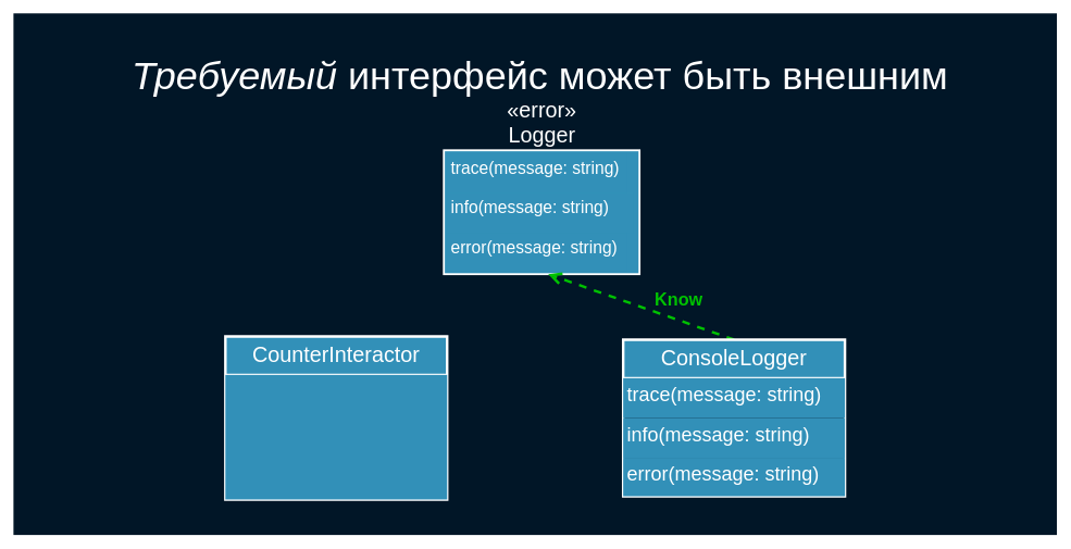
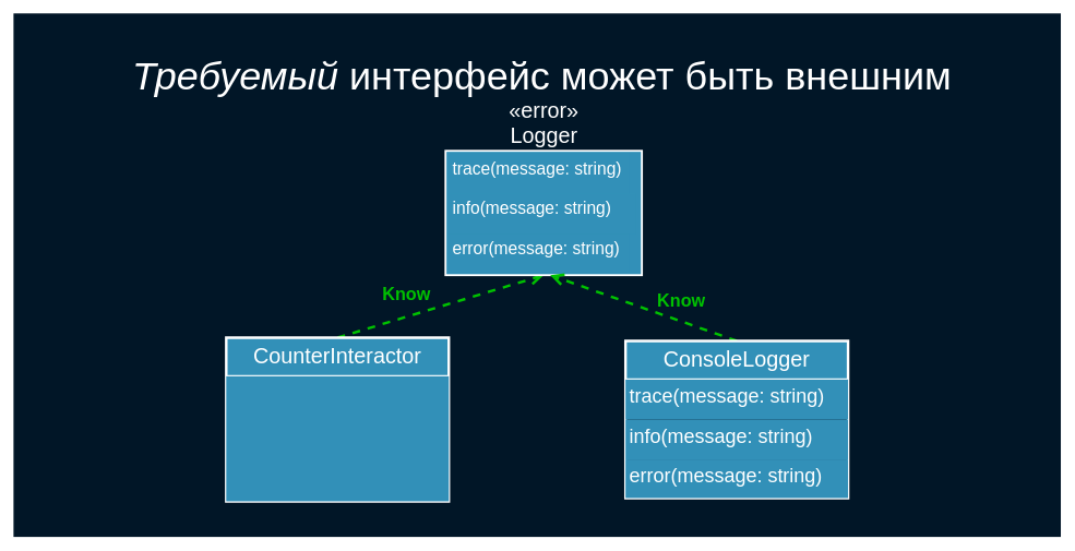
  <mxCell id="0" />
  <mxCell id="1" parent="0" />
  <mxCell id="2" value="" style="rounded=0;whiteSpace=wrap;html=1;fillColor=#011627;fontSize=30;fontColor=#FFFFFF;strokeColor=none;" parent="1" vertex="1"><mxGeometry x="20" y="20" width="1600" height="800" as="geometry" /></mxCell>
  <mxCell id="3" value="&lt;i&gt;Требуемый&lt;/i&gt; интерфейс может быть внешним" style="text;html=1;strokeColor=none;fillColor=none;align=center;verticalAlign=middle;whiteSpace=wrap;rounded=0;fontSize=60;fontColor=#FFFFFF;" parent="1" vertex="1"><mxGeometry x="145.24" y="80" width="1364.53" height="70" as="geometry" /></mxCell>
+ <mxCell id="4" value="Know" style="endArrow=open;endSize=12;dashed=1;html=1;labelBackgroundColor=none;strokeColor=#00C200;strokeWidth=4;fontSize=27;fontColor=#00C200;entryX=0.5;entryY=1;entryDx=0;entryDy=0;exitX=0.5;exitY=0;exitDx=0;exitDy=0;fontStyle=1" parent="1" source="10" target="5" edge="1"><mxGeometry x="-0.274" y="32" width="160" relative="1" as="geometry"><mxPoint x="695" y="650.53" as="sourcePoint" /><mxPoint x="819.81" y="510" as="targetPoint" /><mxPoint as="offset" /></mxGeometry></mxCell>
  <mxCell id="5" value="«error»&lt;br&gt;Logger" style="html=1;labelBackgroundColor=none;strokeColor=#FFFFFF;strokeWidth=3;fillColor=#3290B8;fontSize=33;fontColor=#FFFFFF;labelPosition=center;verticalLabelPosition=top;align=center;verticalAlign=bottom;" parent="1" vertex="1"><mxGeometry x="680" y="230" width="300" height="190" as="geometry" /></mxCell>
  <mxCell id="6" value="trace(message: string)" style="text;strokeColor=none;fillColor=#3290B8;align=left;verticalAlign=top;spacingLeft=4;spacingRight=4;overflow=hidden;rotatable=0;points=[[0,0.5],[1,0.5]];portConstraint=eastwest;fontColor=#FFFFFF;fontSize=26;labelBackgroundColor=none;" parent="1" vertex="1"><mxGeometry x="685" y="234.5" width="275" height="61" as="geometry" /></mxCell>
  <mxCell id="7" value="info(message: string)" style="text;strokeColor=none;fillColor=#3290B8;align=left;verticalAlign=top;spacingLeft=4;spacingRight=4;overflow=hidden;rotatable=0;points=[[0,0.5],[1,0.5]];portConstraint=eastwest;fontColor=#FFFFFF;fontSize=26;labelBackgroundColor=none;" parent="1" vertex="1"><mxGeometry x="685" y="295.5" width="285" height="61" as="geometry" /></mxCell>
  <mxCell id="8" value="error(message: string)" style="text;strokeColor=none;fillColor=#3290B8;align=left;verticalAlign=top;spacingLeft=4;spacingRight=4;overflow=hidden;rotatable=0;points=[[0,0.5],[1,0.5]];portConstraint=eastwest;fontColor=#FFFFFF;fontSize=26;labelBackgroundColor=none;" parent="1" vertex="1"><mxGeometry x="685" y="356.5" width="275" height="59" as="geometry" /></mxCell>
  <mxCell id="9" value="Know" style="endArrow=open;endSize=12;dashed=1;html=1;labelBackgroundColor=none;strokeColor=#00C200;strokeWidth=4;fontSize=27;fontColor=#00C200;exitX=0.5;exitY=0;exitDx=0;exitDy=0;fontStyle=1" parent="1" source="12" edge="1"><mxGeometry x="-0.336" y="-29" width="160" relative="1" as="geometry"><mxPoint x="525" y="525.53" as="sourcePoint" /><mxPoint x="840" y="420" as="targetPoint" /><mxPoint as="offset" /></mxGeometry></mxCell>
  <mxCell id="10" value="CounterInteractor" style="swimlane;fontStyle=0;align=center;verticalAlign=top;childLayout=stackLayout;horizontal=1;startSize=59;horizontalStack=0;resizeParent=1;resizeParentMax=0;resizeLast=0;collapsible=1;marginBottom=0;strokeColor=#FFFFFF;strokeWidth=4;fillColor=#3290B8;fontSize=33;fontColor=#FFFFFF;labelBackgroundColor=none;" parent="1" vertex="1"><mxGeometry x="345" y="515.53" width="340" height="250" as="geometry" /></mxCell>
  <mxCell id="11" value="" style="text;strokeColor=none;fillColor=#3290B8;align=left;verticalAlign=top;spacingLeft=4;spacingRight=4;overflow=hidden;rotatable=0;points=[[0,0.5],[1,0.5]];portConstraint=eastwest;fontColor=#FFFFFF;fontSize=30;labelBackgroundColor=none;" parent="10" vertex="1"><mxGeometry y="59" width="340" height="191" as="geometry" /></mxCell>
  <mxCell id="12" value="ConsoleLogger" style="swimlane;fontStyle=0;align=center;verticalAlign=top;childLayout=stackLayout;horizontal=1;startSize=59;horizontalStack=0;resizeParent=1;resizeParentMax=0;resizeLast=0;collapsible=1;marginBottom=0;strokeColor=#FFFFFF;strokeWidth=4;fillColor=#3290B8;fontSize=33;fontColor=#FFFFFF;labelBackgroundColor=none;" parent="1" vertex="1"><mxGeometry x="955" y="520.53" width="340" height="240" as="geometry" /></mxCell>
  <mxCell id="13" value="trace(message: string)" style="text;strokeColor=none;fillColor=#3290B8;align=left;verticalAlign=top;spacingLeft=4;spacingRight=4;overflow=hidden;rotatable=0;points=[[0,0.5],[1,0.5]];portConstraint=eastwest;fontColor=#FFFFFF;fontSize=30;labelBackgroundColor=none;" parent="12" vertex="1"><mxGeometry y="59" width="340" height="61" as="geometry" /></mxCell>
  <mxCell id="14" value="info(message: string)" style="text;strokeColor=none;fillColor=#3290B8;align=left;verticalAlign=top;spacingLeft=4;spacingRight=4;overflow=hidden;rotatable=0;points=[[0,0.5],[1,0.5]];portConstraint=eastwest;fontColor=#FFFFFF;fontSize=30;labelBackgroundColor=none;" parent="12" vertex="1"><mxGeometry y="120" width="340" height="61" as="geometry" /></mxCell>
  <mxCell id="15" value="error(message: string)" style="text;strokeColor=none;fillColor=#3290B8;align=left;verticalAlign=top;spacingLeft=4;spacingRight=4;overflow=hidden;rotatable=0;points=[[0,0.5],[1,0.5]];portConstraint=eastwest;fontColor=#FFFFFF;fontSize=30;labelBackgroundColor=none;" parent="12" vertex="1"><mxGeometry y="181" width="340" height="59" as="geometry" /></mxCell>
